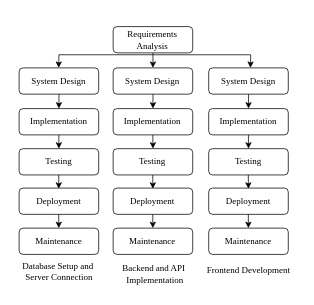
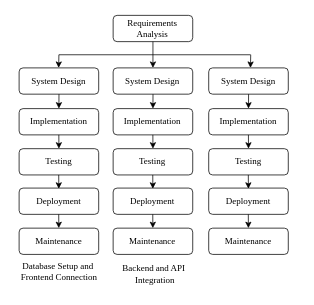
  <mxCell id="0" />
  <mxCell id="1" parent="0" />
  <mxCell id="2" value="" style="group" parent="1" vertex="1" connectable="0"><mxGeometry x="25" y="20" width="371.1" height="365" as="geometry" /></mxCell>
  <mxCell id="3" value="&lt;font face=&quot;Times New Roman&quot;&gt;Maintenance&lt;/font&gt;" style="rounded=1;whiteSpace=wrap;html=1;" parent="2" vertex="1"><mxGeometry y="283.945" width="106.187" height="35.055" as="geometry" /></mxCell>
- <mxCell id="4" value="&lt;font face=&quot;Times New Roman&quot;&gt;Requirements&lt;/font&gt;&lt;div&gt;&lt;font face=&quot;Times New Roman&quot;&gt;Analysis&lt;/font&gt;&lt;/div&gt;" style="rounded=1;whiteSpace=wrap;html=1;" parent="2" vertex="1"><mxGeometry x="125.493" y="15" width="106.187" height="35.055" as="geometry" /></mxCell>
+ <mxCell id="4" value="&lt;font face=&quot;Times New Roman&quot;&gt;Requirements&lt;/font&gt;&lt;div&gt;&lt;font face=&quot;Times New Roman&quot;&gt;Analysis&lt;/font&gt;&lt;/div&gt;" style="rounded=1;whiteSpace=wrap;html=1;" parent="2" vertex="1"><mxGeometry x="125.493" width="106.187" height="35.055" as="geometry" /></mxCell>
  <mxCell id="5" value="&lt;font face=&quot;Times New Roman&quot;&gt;System Design&lt;/font&gt;" style="rounded=1;whiteSpace=wrap;html=1;" parent="2" vertex="1"><mxGeometry y="70.11" width="106.187" height="35.055" as="geometry" /></mxCell>
  <mxCell id="6" value="&lt;font face=&quot;Times New Roman&quot;&gt;Implementation&lt;/font&gt;" style="rounded=1;whiteSpace=wrap;html=1;" parent="2" vertex="1"><mxGeometry y="124.445" width="106.187" height="35.055" as="geometry" /></mxCell>
  <mxCell id="7" value="&lt;font face=&quot;Times New Roman&quot;&gt;Testing&lt;/font&gt;" style="rounded=1;whiteSpace=wrap;html=1;" parent="2" vertex="1"><mxGeometry y="177.904" width="106.187" height="35.055" as="geometry" /></mxCell>
  <mxCell id="8" value="&lt;font face=&quot;Times New Roman&quot;&gt;Deployment&lt;/font&gt;" style="rounded=1;whiteSpace=wrap;html=1;" parent="2" vertex="1"><mxGeometry y="230.486" width="106.187" height="35.055" as="geometry" /></mxCell>
  <mxCell id="9" value="" style="endArrow=classic;html=1;rounded=0;entryX=0.5;entryY=0;entryDx=0;entryDy=0;exitX=0.5;exitY=1;exitDx=0;exitDy=0;" parent="2" source="4" edge="1"><mxGeometry width="50" height="50" relative="1" as="geometry"><mxPoint x="173.76" y="35.055" as="sourcePoint" /><mxPoint x="178.587" y="70.11" as="targetPoint" /></mxGeometry></mxCell>
  <mxCell id="10" value="" style="endArrow=none;html=1;rounded=0;" parent="2" edge="1"><mxGeometry width="50" height="50" relative="1" as="geometry"><mxPoint x="53.093" y="52.582" as="sourcePoint" /><mxPoint x="308.907" y="52.582" as="targetPoint" /></mxGeometry></mxCell>
  <mxCell id="11" value="" style="endArrow=classic;html=1;rounded=0;entryX=0.5;entryY=0;entryDx=0;entryDy=0;" parent="2" edge="1"><mxGeometry width="50" height="50" relative="1" as="geometry"><mxPoint x="53.093" y="52.582" as="sourcePoint" /><mxPoint x="52.765" y="70.11" as="targetPoint" /></mxGeometry></mxCell>
  <mxCell id="12" value="" style="endArrow=classic;html=1;rounded=0;entryX=0.5;entryY=0;entryDx=0;entryDy=0;" parent="2" edge="1"><mxGeometry width="50" height="50" relative="1" as="geometry"><mxPoint x="309.042" y="52.582" as="sourcePoint" /><mxPoint x="308.714" y="70.11" as="targetPoint" /></mxGeometry></mxCell>
  <mxCell id="13" value="" style="endArrow=classic;html=1;rounded=0;entryX=0.5;entryY=0;entryDx=0;entryDy=0;" parent="2" target="6" edge="1"><mxGeometry width="50" height="50" relative="1" as="geometry"><mxPoint x="53.19" y="105.165" as="sourcePoint" /><mxPoint x="52.862" y="122.692" as="targetPoint" /></mxGeometry></mxCell>
  <mxCell id="14" value="" style="endArrow=classic;html=1;rounded=0;" parent="2" edge="1"><mxGeometry width="50" height="50" relative="1" as="geometry"><mxPoint x="52.997" y="159.5" as="sourcePoint" /><mxPoint x="53.093" y="177.904" as="targetPoint" /></mxGeometry></mxCell>
  <mxCell id="15" value="" style="endArrow=classic;html=1;rounded=0;" parent="2" edge="1"><mxGeometry width="50" height="50" relative="1" as="geometry"><mxPoint x="52.862" y="212.959" as="sourcePoint" /><mxPoint x="52.958" y="231.363" as="targetPoint" /></mxGeometry></mxCell>
  <mxCell id="16" value="" style="endArrow=classic;html=1;rounded=0;" parent="2" edge="1"><mxGeometry width="50" height="50" relative="1" as="geometry"><mxPoint x="52.862" y="265.541" as="sourcePoint" /><mxPoint x="52.958" y="283.945" as="targetPoint" /></mxGeometry></mxCell>
  <mxCell id="17" value="&lt;font face=&quot;Times New Roman&quot;&gt;Maintenance&lt;/font&gt;" style="rounded=1;whiteSpace=wrap;html=1;" parent="2" vertex="1"><mxGeometry x="125.493" y="283.945" width="106.187" height="35.055" as="geometry" /></mxCell>
  <mxCell id="18" value="&lt;font face=&quot;Times New Roman&quot;&gt;System Design&lt;/font&gt;" style="rounded=1;whiteSpace=wrap;html=1;" parent="2" vertex="1"><mxGeometry x="125.493" y="70.11" width="106.187" height="35.055" as="geometry" /></mxCell>
  <mxCell id="19" value="&lt;font face=&quot;Times New Roman&quot;&gt;Implementation&lt;/font&gt;" style="rounded=1;whiteSpace=wrap;html=1;" parent="2" vertex="1"><mxGeometry x="125.493" y="124.445" width="106.187" height="35.055" as="geometry" /></mxCell>
  <mxCell id="20" value="&lt;font face=&quot;Times New Roman&quot;&gt;Testing&lt;/font&gt;" style="rounded=1;whiteSpace=wrap;html=1;" parent="2" vertex="1"><mxGeometry x="125.493" y="177.904" width="106.187" height="35.055" as="geometry" /></mxCell>
  <mxCell id="21" value="&lt;font face=&quot;Times New Roman&quot;&gt;Deployment&lt;/font&gt;" style="rounded=1;whiteSpace=wrap;html=1;" parent="2" vertex="1"><mxGeometry x="125.493" y="230.486" width="106.187" height="35.055" as="geometry" /></mxCell>
  <mxCell id="22" value="" style="endArrow=classic;html=1;rounded=0;entryX=0.5;entryY=0;entryDx=0;entryDy=0;" parent="2" target="19" edge="1"><mxGeometry width="50" height="50" relative="1" as="geometry"><mxPoint x="178.683" y="105.165" as="sourcePoint" /><mxPoint x="178.355" y="122.692" as="targetPoint" /></mxGeometry></mxCell>
  <mxCell id="23" value="" style="endArrow=classic;html=1;rounded=0;" parent="2" edge="1"><mxGeometry width="50" height="50" relative="1" as="geometry"><mxPoint x="178.49" y="159.5" as="sourcePoint" /><mxPoint x="178.587" y="177.904" as="targetPoint" /></mxGeometry></mxCell>
  <mxCell id="24" value="" style="endArrow=classic;html=1;rounded=0;" parent="2" edge="1"><mxGeometry width="50" height="50" relative="1" as="geometry"><mxPoint x="178.355" y="212.959" as="sourcePoint" /><mxPoint x="178.452" y="231.363" as="targetPoint" /></mxGeometry></mxCell>
  <mxCell id="25" value="" style="endArrow=classic;html=1;rounded=0;" parent="2" edge="1"><mxGeometry width="50" height="50" relative="1" as="geometry"><mxPoint x="178.355" y="265.541" as="sourcePoint" /><mxPoint x="178.452" y="283.945" as="targetPoint" /></mxGeometry></mxCell>
  <mxCell id="26" value="&lt;font face=&quot;Times New Roman&quot;&gt;Maintenance&lt;/font&gt;" style="rounded=1;whiteSpace=wrap;html=1;" parent="2" vertex="1"><mxGeometry x="253.003" y="283.945" width="106.187" height="35.055" as="geometry" /></mxCell>
  <mxCell id="27" value="&lt;font face=&quot;Times New Roman&quot;&gt;System Design&lt;/font&gt;" style="rounded=1;whiteSpace=wrap;html=1;" parent="2" vertex="1"><mxGeometry x="253.003" y="70.11" width="106.187" height="35.055" as="geometry" /></mxCell>
  <mxCell id="28" value="&lt;font face=&quot;Times New Roman&quot;&gt;Implementation&lt;/font&gt;" style="rounded=1;whiteSpace=wrap;html=1;" parent="2" vertex="1"><mxGeometry x="253.003" y="124.445" width="106.187" height="35.055" as="geometry" /></mxCell>
  <mxCell id="29" value="&lt;font face=&quot;Times New Roman&quot;&gt;Testing&lt;/font&gt;" style="rounded=1;whiteSpace=wrap;html=1;" parent="2" vertex="1"><mxGeometry x="253.003" y="177.904" width="106.187" height="35.055" as="geometry" /></mxCell>
  <mxCell id="30" value="&lt;font face=&quot;Times New Roman&quot;&gt;Deployment&lt;/font&gt;" style="rounded=1;whiteSpace=wrap;html=1;" parent="2" vertex="1"><mxGeometry x="253.003" y="230.486" width="106.187" height="35.055" as="geometry" /></mxCell>
  <mxCell id="31" value="" style="endArrow=classic;html=1;rounded=0;entryX=0.5;entryY=0;entryDx=0;entryDy=0;" parent="2" target="28" edge="1"><mxGeometry width="50" height="50" relative="1" as="geometry"><mxPoint x="306.193" y="105.165" as="sourcePoint" /><mxPoint x="305.865" y="122.692" as="targetPoint" /></mxGeometry></mxCell>
  <mxCell id="32" value="" style="endArrow=classic;html=1;rounded=0;" parent="2" edge="1"><mxGeometry width="50" height="50" relative="1" as="geometry"><mxPoint x="306.0" y="159.5" as="sourcePoint" /><mxPoint x="306.097" y="177.904" as="targetPoint" /></mxGeometry></mxCell>
  <mxCell id="33" value="" style="endArrow=classic;html=1;rounded=0;" parent="2" edge="1"><mxGeometry width="50" height="50" relative="1" as="geometry"><mxPoint x="305.865" y="212.959" as="sourcePoint" /><mxPoint x="305.962" y="231.363" as="targetPoint" /></mxGeometry></mxCell>
  <mxCell id="34" value="" style="endArrow=classic;html=1;rounded=0;" parent="2" edge="1"><mxGeometry width="50" height="50" relative="1" as="geometry"><mxPoint x="305.865" y="265.541" as="sourcePoint" /><mxPoint x="305.962" y="283.945" as="targetPoint" /></mxGeometry></mxCell>
- <mxCell id="35" value="&lt;font face=&quot;Times New Roman&quot;&gt;Frontend Development&lt;/font&gt;" style="text;html=1;align=center;verticalAlign=middle;resizable=0;points=[];autosize=1;strokeColor=none;fillColor=none;" parent="2" vertex="1"><mxGeometry x="241.6" y="327" width="129" height="26" as="geometry" /></mxCell>
- <mxCell id="36" value="&lt;font face=&quot;Times New Roman&quot;&gt;Database Setup and&amp;nbsp;&lt;/font&gt;&lt;div&gt;&lt;font face=&quot;Times New Roman&quot;&gt;Server Connection&lt;/font&gt;&lt;/div&gt;" style="text;html=1;align=center;verticalAlign=middle;resizable=0;points=[];autosize=1;strokeColor=none;fillColor=none;" parent="2" vertex="1"><mxGeometry x="-4.91" y="321" width="116" height="41" as="geometry" /></mxCell>
- <mxCell id="37" value="&lt;font face=&quot;Times New Roman&quot;&gt;Backend and API&amp;nbsp;&lt;/font&gt;&lt;div&gt;&lt;font face=&quot;Times New Roman&quot;&gt;Implementation&lt;/font&gt;&lt;/div&gt;" style="text;html=1;align=center;verticalAlign=middle;resizable=0;points=[];autosize=1;strokeColor=none;fillColor=none;" parent="2" vertex="1"><mxGeometry x="128.5" y="324" width="105" height="41" as="geometry" /></mxCell>
+ <mxCell id="36" value="&lt;font face=&quot;Times New Roman&quot;&gt;Database Setup and&amp;nbsp;&lt;/font&gt;&lt;div&gt;&lt;font face=&quot;Times New Roman&quot;&gt;Frontend Connection&lt;/font&gt;&lt;/div&gt;" style="text;html=1;align=center;verticalAlign=middle;resizable=0;points=[];autosize=1;strokeColor=none;fillColor=none;" parent="2" vertex="1"><mxGeometry x="-4.91" y="321" width="116" height="41" as="geometry" /></mxCell>
+ <mxCell id="37" value="&lt;font face=&quot;Times New Roman&quot;&gt;Backend and API&amp;nbsp;&lt;/font&gt;&lt;div&gt;&lt;font face=&quot;Times New Roman&quot;&gt;Integration&lt;/font&gt;&lt;/div&gt;" style="text;html=1;align=center;verticalAlign=middle;resizable=0;points=[];autosize=1;strokeColor=none;fillColor=none;" parent="2" vertex="1"><mxGeometry x="128.5" y="324" width="105" height="41" as="geometry" /></mxCell>
